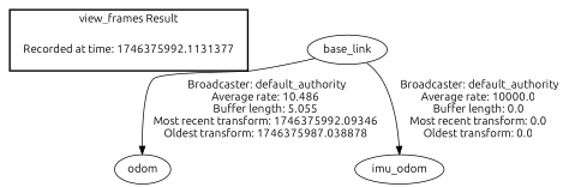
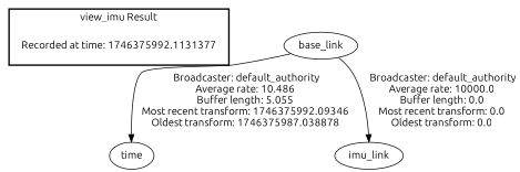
  digraph {
    fontname=Ubuntu
    node [fontname=Ubuntu]
    edge [fontname=Ubuntu]
    "Recorded at time: 1746375992.1131377" [shape=plaintext]
-   odom
+   odom [label=time]
    base_link
-   imu_link [label=imu_odom]
+   imu_link
    subgraph cluster_1 {
      color=black
-     label="view_frames Result"
+     label="view_imu Result"
      style=bold
      "Recorded at time: 1746375992.1131377"
    }
    "Recorded at time: 1746375992.1131377" -> odom [style=invis]
    base_link -> odom [label=" Broadcaster: default_authority\nAverage rate: 10.486\nBuffer length: 5.055\nMost recent transform: 1746375992.09346\nOldest transform: 1746375987.038878\n"]
    base_link -> imu_link [label=" Broadcaster: default_authority\nAverage rate: 10000.0\nBuffer length: 0.0\nMost recent transform: 0.0\nOldest transform: 0.0\n"]
  }
